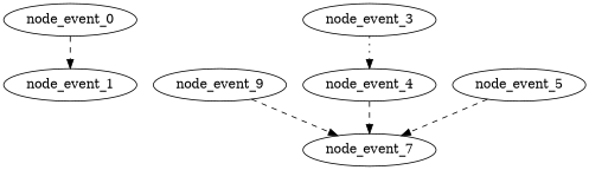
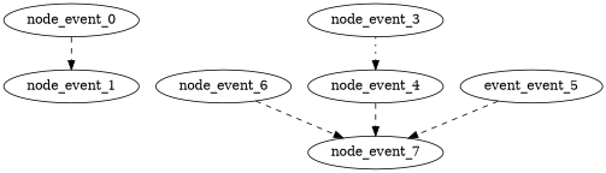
  digraph {
    node [Dependencies=3 Depth=4 EventType="DotQasm.Scheduling.GateEvent" Latency="00:00:00.0020000"]
    edge [style=dashed]
    node_event_0 [Dependencies=0 Depth=1 EventIndex=0 Latency="00:00:00.0010000" Priority=0.013000000000000001]
    node_event_1 [Dependencies=1 Depth=2 EventIndex=1 EventType="DotQasm.Scheduling.ControlledGateEvent" Priority=0.012]
-   node_event_6 [Dependencies=7 Depth=6 EventIndex=6 EventType="DotQasm.Scheduling.IfEvent" Priority=0.004 label=node_event_9]
+   node_event_6 [Dependencies=7 Depth=6 EventIndex=6 EventType="DotQasm.Scheduling.IfEvent" Priority=0.004]
    node_event_7 [Dependencies=12 Depth=7 EventIndex=7 EventType="DotQasm.Scheduling.IfEvent" Priority=0.002]
    node_event_3 [EventIndex=3 Latency="00:00:00.0010000" Priority=0.008]
    node_event_4 [Dependencies=4 Depth=5 EventIndex=4 EventType="DotQasm.Scheduling.MeasurementEvent" Latency="00:00:00.0030000" Priority=0.007]
-   node_event_5 [EventIndex=5 EventType="DotQasm.Scheduling.MeasurementEvent" Latency="00:00:00.0030000" Priority=0.005]
+   node_event_5 [EventIndex=5 EventType="DotQasm.Scheduling.MeasurementEvent" Latency="00:00:00.0030000" Priority=0.005 label=event_event_5]
    node_event_0 -> node_event_1
    node_event_6 -> node_event_7
    node_event_3 -> node_event_4 [style=dotted]
    node_event_4 -> node_event_7
    node_event_5 -> node_event_7
  }
